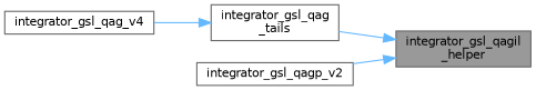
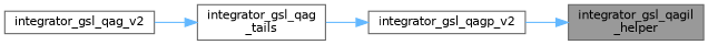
  digraph {
    rankdir=RL
    node [color=grey40 fillcolor=white fontname=Helvetica fontsize=10 shape=box style=filled]
    edge [color=steelblue1 dir=back fontname=Helvetica fontsize=10 labelfontname=Helvetica labelfontsize=10 style=solid]
    n1 [color=gray40 fillcolor=grey60 fontcolor=black height=0.2 label="integrator_gsl_qagil\l_helper" width=0.4]
    n2 [height=0.2 label="integrator_gsl_qag\l_tails" width=0.4]
    n3 [height=0.2 label=integrator_gsl_qagp_v2 width=0.4]
-   n4 [height=0.2 label=integrator_gsl_qag_v4 width=0.4]
-   n1 -> n2
+   n4 [height=0.2 label=integrator_gsl_qag_v2 width=0.4]
+   n3 -> n2
    n1 -> n3
    n2 -> n4
  }
